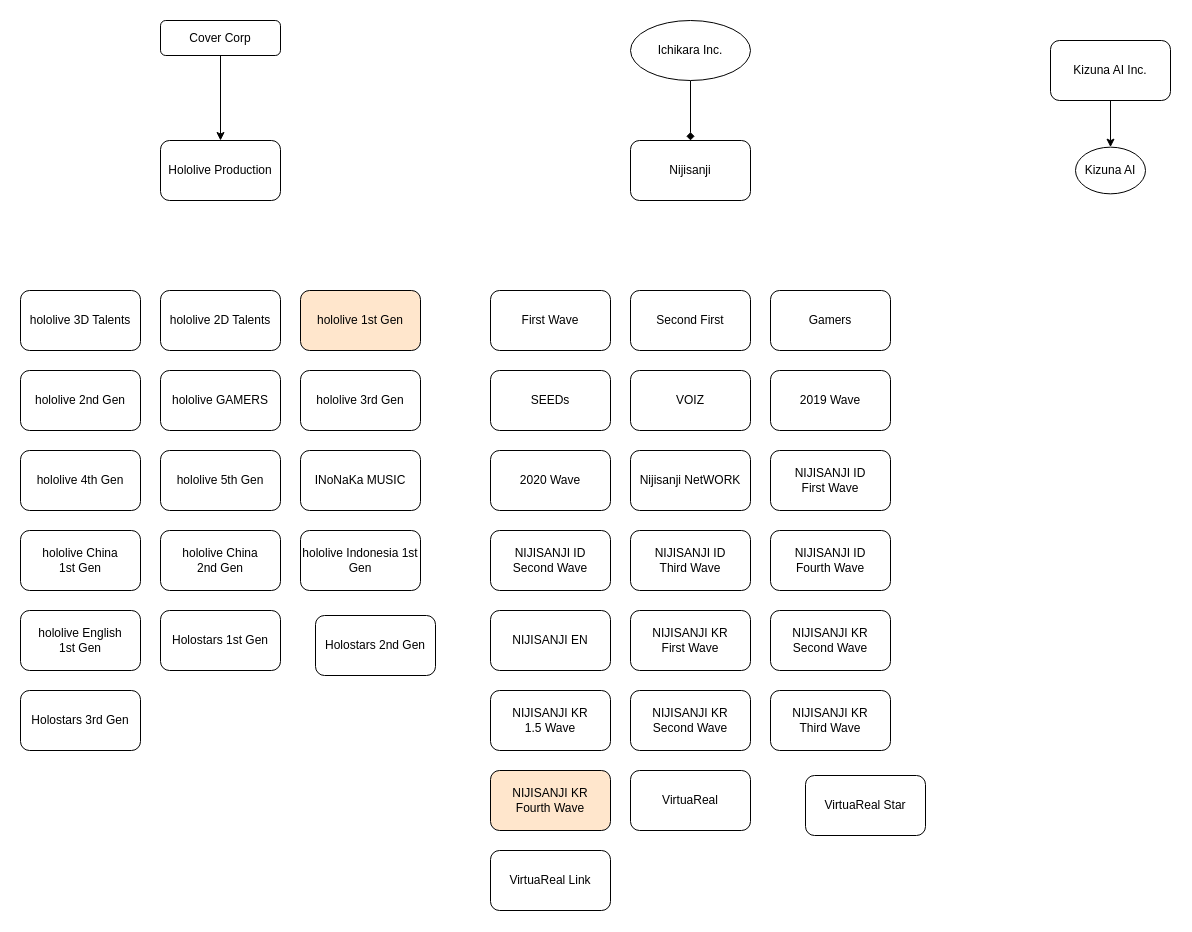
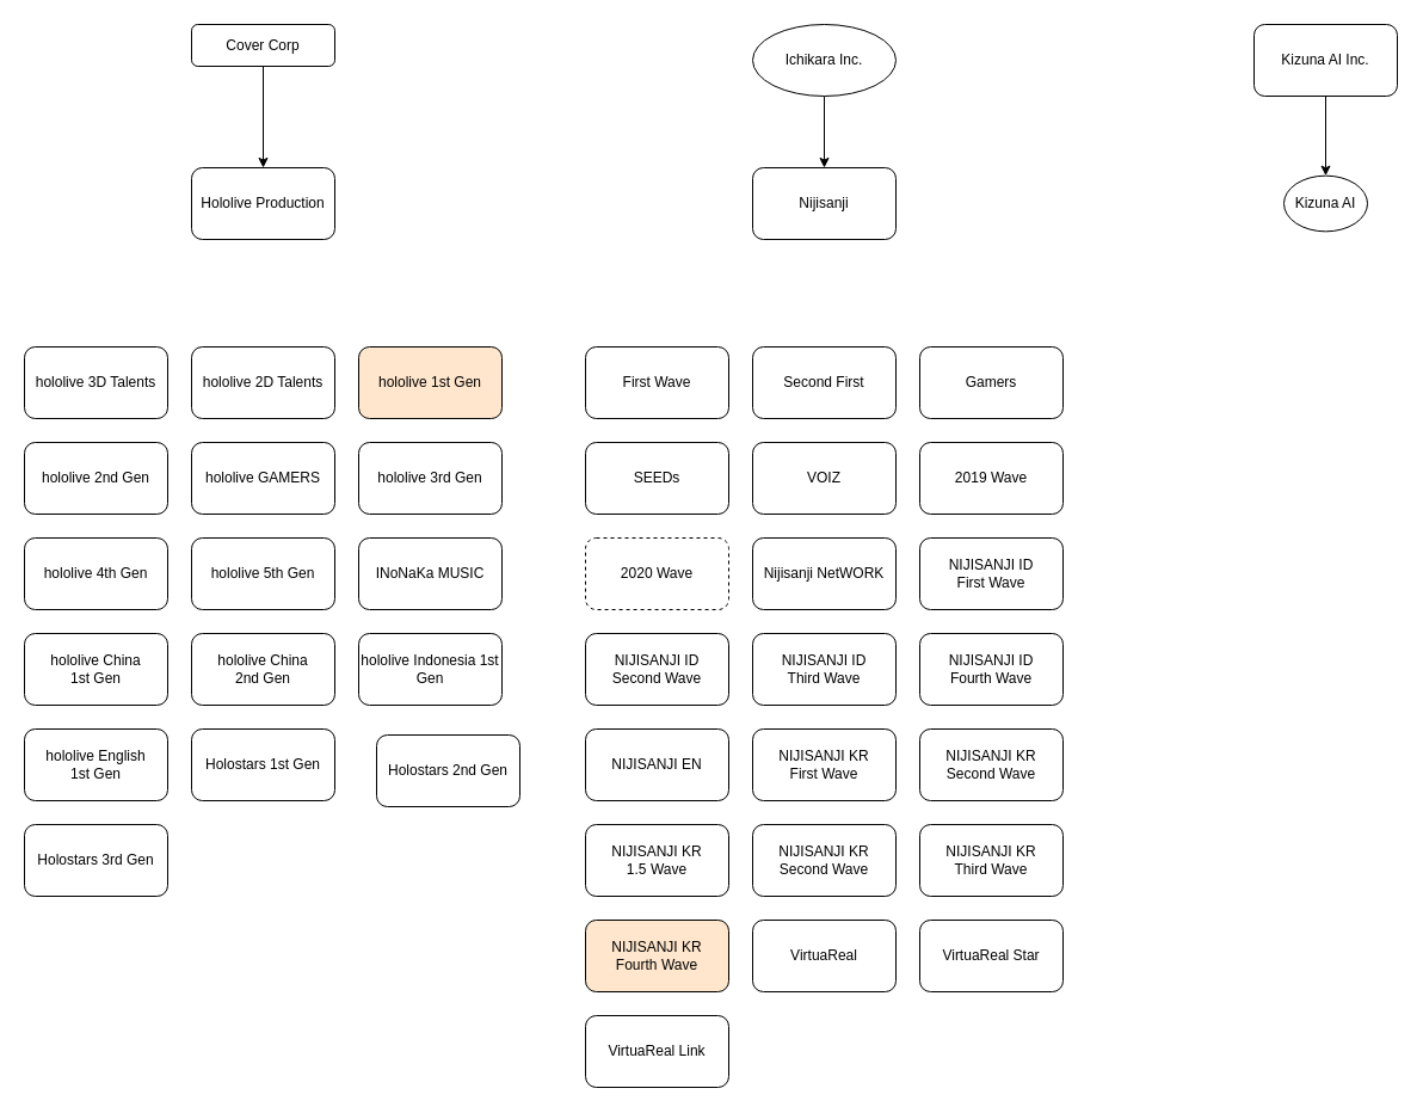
  <mxCell id="0" />
  <mxCell id="1" parent="0" />
  <mxCell id="2" style="edgeStyle=orthogonalEdgeStyle;rounded=0;orthogonalLoop=1;jettySize=auto;html=1;exitX=0.5;exitY=1;exitDx=0;exitDy=0;entryX=0.5;entryY=0;entryDx=0;entryDy=0;" edge="1" parent="1" source="3" target="4"><mxGeometry relative="1" as="geometry" /></mxCell>
  <mxCell id="3" value="&lt;div&gt;Cover Corp&lt;/div&gt;" style="rounded=1;whiteSpace=wrap;html=1;" vertex="1" parent="1"><mxGeometry x="160" y="20" width="120" height="35" as="geometry" /></mxCell>
  <mxCell id="4" value="Hololive Production" style="rounded=1;whiteSpace=wrap;html=1;" vertex="1" parent="1"><mxGeometry x="160" y="140" width="120" height="60" as="geometry" /></mxCell>
- <mxCell id="5" style="edgeStyle=orthogonalEdgeStyle;rounded=0;orthogonalLoop=1;jettySize=auto;html=1;exitX=0.5;exitY=1;exitDx=0;exitDy=0;entryX=0.5;entryY=0;entryDx=0;entryDy=0;endArrow=diamond;" edge="1" parent="1" source="6" target="7"><mxGeometry relative="1" as="geometry" /></mxCell>
+ <mxCell id="5" style="edgeStyle=orthogonalEdgeStyle;rounded=0;orthogonalLoop=1;jettySize=auto;html=1;exitX=0.5;exitY=1;exitDx=0;exitDy=0;entryX=0.5;entryY=0;entryDx=0;entryDy=0;" edge="1" parent="1" source="6" target="7"><mxGeometry relative="1" as="geometry" /></mxCell>
  <mxCell id="6" value="Ichikara Inc." style="ellipse;whiteSpace=wrap;html=1;" vertex="1" parent="1"><mxGeometry x="630" y="20" width="120" height="60" as="geometry" /></mxCell>
  <mxCell id="7" value="Nijisanji" style="rounded=1;whiteSpace=wrap;html=1;" vertex="1" parent="1"><mxGeometry x="630" y="140" width="120" height="60" as="geometry" /></mxCell>
  <mxCell id="8" style="edgeStyle=orthogonalEdgeStyle;rounded=0;orthogonalLoop=1;jettySize=auto;html=1;exitX=0.5;exitY=1;exitDx=0;exitDy=0;" edge="1" parent="1" source="9" target="12"><mxGeometry relative="1" as="geometry" /></mxCell>
- <mxCell id="9" value="Kizuna AI Inc." style="rounded=1;whiteSpace=wrap;html=1;" vertex="1" parent="1"><mxGeometry x="1050" y="40" width="120" height="60" as="geometry" /></mxCell>
+ <mxCell id="9" value="Kizuna AI Inc." style="rounded=1;whiteSpace=wrap;html=1;" vertex="1" parent="1"><mxGeometry x="1050" y="20" width="120" height="60" as="geometry" /></mxCell>
  <mxCell id="10" value="hololive 2D Talents" style="rounded=1;whiteSpace=wrap;html=1;" vertex="1" parent="1"><mxGeometry x="160" y="290" width="120" height="60" as="geometry" /></mxCell>
  <mxCell id="11" value="hololive 1st Gen" style="rounded=1;whiteSpace=wrap;html=1;fillColor=#ffe6cc;" vertex="1" parent="1"><mxGeometry x="300" y="290" width="120" height="60" as="geometry" /></mxCell>
  <mxCell id="12" value="&lt;div&gt;Kizuna AI&lt;/div&gt;" style="ellipse;whiteSpace=wrap;html=1;" vertex="1" parent="1"><mxGeometry x="1075" y="146.66" width="70" height="46.67" as="geometry" /></mxCell>
  <mxCell id="13" value="hololive 3D Talents" style="rounded=1;whiteSpace=wrap;html=1;" vertex="1" parent="1"><mxGeometry x="20" y="290" width="120" height="60" as="geometry" /></mxCell>
  <mxCell id="14" value="hololive 2nd Gen" style="rounded=1;whiteSpace=wrap;html=1;" vertex="1" parent="1"><mxGeometry x="20" y="370" width="120" height="60" as="geometry" /></mxCell>
  <mxCell id="15" value="hololive GAMERS" style="rounded=1;whiteSpace=wrap;html=1;" vertex="1" parent="1"><mxGeometry x="160" y="370" width="120" height="60" as="geometry" /></mxCell>
  <mxCell id="16" value="First Wave" style="rounded=1;whiteSpace=wrap;html=1;" vertex="1" parent="1"><mxGeometry x="490" y="290" width="120" height="60" as="geometry" /></mxCell>
  <mxCell id="17" value="Second First" style="rounded=1;whiteSpace=wrap;html=1;" vertex="1" parent="1"><mxGeometry x="630" y="290" width="120" height="60" as="geometry" /></mxCell>
  <mxCell id="18" value="Gamers" style="rounded=1;whiteSpace=wrap;html=1;" vertex="1" parent="1"><mxGeometry x="770" y="290" width="120" height="60" as="geometry" /></mxCell>
  <mxCell id="19" value="SEEDs" style="rounded=1;whiteSpace=wrap;html=1;" vertex="1" parent="1"><mxGeometry x="490" y="370" width="120" height="60" as="geometry" /></mxCell>
  <mxCell id="20" value="hololive 4th Gen" style="rounded=1;whiteSpace=wrap;html=1;" vertex="1" parent="1"><mxGeometry x="20" y="450" width="120" height="60" as="geometry" /></mxCell>
  <mxCell id="21" value="hololive 3rd Gen" style="rounded=1;whiteSpace=wrap;html=1;" vertex="1" parent="1"><mxGeometry x="300" y="370" width="120" height="60" as="geometry" /></mxCell>
  <mxCell id="22" value="hololive 5th Gen" style="rounded=1;whiteSpace=wrap;html=1;" vertex="1" parent="1"><mxGeometry x="160" y="450" width="120" height="60" as="geometry" /></mxCell>
  <mxCell id="23" value="INoNaKa MUSIC" style="rounded=1;whiteSpace=wrap;html=1;" vertex="1" parent="1"><mxGeometry x="300" y="450" width="120" height="60" as="geometry" /></mxCell>
  <mxCell id="24" value="&lt;div&gt;hololive China &lt;br&gt;&lt;/div&gt;&lt;div&gt;1st Gen&lt;/div&gt;" style="rounded=1;whiteSpace=wrap;html=1;" vertex="1" parent="1"><mxGeometry x="20" y="530" width="120" height="60" as="geometry" /></mxCell>
  <mxCell id="25" value="&lt;div&gt;hololive China &lt;br&gt;&lt;/div&gt;&lt;div&gt;2nd Gen&lt;/div&gt;" style="rounded=1;whiteSpace=wrap;html=1;" vertex="1" parent="1"><mxGeometry x="160" y="530" width="120" height="60" as="geometry" /></mxCell>
  <mxCell id="26" value="hololive Indonesia 1st Gen" style="rounded=1;whiteSpace=wrap;html=1;" vertex="1" parent="1"><mxGeometry x="300" y="530" width="120" height="60" as="geometry" /></mxCell>
  <mxCell id="27" value="&lt;div&gt;hololive English &lt;br&gt;&lt;/div&gt;&lt;div&gt;1st Gen&lt;/div&gt;" style="rounded=1;whiteSpace=wrap;html=1;" vertex="1" parent="1"><mxGeometry x="20" y="610" width="120" height="60" as="geometry" /></mxCell>
  <mxCell id="28" value="Holostars 1st Gen" style="rounded=1;whiteSpace=wrap;html=1;" vertex="1" parent="1"><mxGeometry x="160" y="610" width="120" height="60" as="geometry" /></mxCell>
  <mxCell id="29" value="Holostars 2nd Gen" style="rounded=1;whiteSpace=wrap;html=1;" vertex="1" parent="1"><mxGeometry x="315" y="615" width="120" height="60" as="geometry" /></mxCell>
  <mxCell id="30" value="Holostars 3rd Gen" style="rounded=1;whiteSpace=wrap;html=1;" vertex="1" parent="1"><mxGeometry x="20" y="690" width="120" height="60" as="geometry" /></mxCell>
  <mxCell id="31" value="VOIZ" style="rounded=1;whiteSpace=wrap;html=1;" vertex="1" parent="1"><mxGeometry x="630" y="370" width="120" height="60" as="geometry" /></mxCell>
  <mxCell id="32" value="2019 Wave" style="rounded=1;whiteSpace=wrap;html=1;" vertex="1" parent="1"><mxGeometry x="770" y="370" width="120" height="60" as="geometry" /></mxCell>
- <mxCell id="33" value="2020 Wave" style="rounded=1;whiteSpace=wrap;html=1;" vertex="1" parent="1"><mxGeometry x="490" y="450" width="120" height="60" as="geometry" /></mxCell>
+ <mxCell id="33" value="2020 Wave" style="rounded=1;whiteSpace=wrap;html=1;dashed=1;" vertex="1" parent="1"><mxGeometry x="490" y="450" width="120" height="60" as="geometry" /></mxCell>
  <mxCell id="34" value="Nijisanji NetWORK" style="rounded=1;whiteSpace=wrap;html=1;" vertex="1" parent="1"><mxGeometry x="630" y="450" width="120" height="60" as="geometry" /></mxCell>
  <mxCell id="35" value="&lt;div&gt;NIJISANJI ID &lt;br&gt;&lt;/div&gt;&lt;div&gt;First Wave&lt;/div&gt;" style="rounded=1;whiteSpace=wrap;html=1;" vertex="1" parent="1"><mxGeometry x="770" y="450" width="120" height="60" as="geometry" /></mxCell>
  <mxCell id="36" value="&lt;div&gt;NIJISANJI ID &lt;br&gt;&lt;/div&gt;&lt;div&gt;Second Wave&lt;/div&gt;" style="rounded=1;whiteSpace=wrap;html=1;" vertex="1" parent="1"><mxGeometry x="490" y="530" width="120" height="60" as="geometry" /></mxCell>
  <mxCell id="37" value="&lt;div&gt;NIJISANJI ID &lt;br&gt;&lt;/div&gt;&lt;div&gt;Third Wave&lt;/div&gt;" style="rounded=1;whiteSpace=wrap;html=1;" vertex="1" parent="1"><mxGeometry x="630" y="530" width="120" height="60" as="geometry" /></mxCell>
  <mxCell id="38" value="&lt;div&gt;NIJISANJI ID &lt;br&gt;&lt;/div&gt;&lt;div&gt;Fourth Wave&lt;/div&gt;" style="rounded=1;whiteSpace=wrap;html=1;" vertex="1" parent="1"><mxGeometry x="770" y="530" width="120" height="60" as="geometry" /></mxCell>
  <mxCell id="39" value="NIJISANJI EN" style="rounded=1;whiteSpace=wrap;html=1;" vertex="1" parent="1"><mxGeometry x="490" y="610" width="120" height="60" as="geometry" /></mxCell>
  <mxCell id="40" value="NIJISANJI KR&lt;br&gt;&lt;div&gt;First Wave&lt;/div&gt;" style="rounded=1;whiteSpace=wrap;html=1;" vertex="1" parent="1"><mxGeometry x="630" y="610" width="120" height="60" as="geometry" /></mxCell>
  <mxCell id="41" value="NIJISANJI KR&lt;br&gt;&lt;div&gt;1.5 Wave&lt;br&gt;&lt;/div&gt;" style="rounded=1;whiteSpace=wrap;html=1;" vertex="1" parent="1"><mxGeometry x="490" y="690" width="120" height="60" as="geometry" /></mxCell>
  <mxCell id="42" value="NIJISANJI KR&lt;br&gt;&lt;div&gt;Second Wave&lt;br&gt;&lt;/div&gt;" style="rounded=1;whiteSpace=wrap;html=1;" vertex="1" parent="1"><mxGeometry x="770" y="610" width="120" height="60" as="geometry" /></mxCell>
  <mxCell id="43" value="NIJISANJI KR&lt;br&gt;&lt;div&gt;Second Wave&lt;br&gt;&lt;/div&gt;" style="rounded=1;whiteSpace=wrap;html=1;" vertex="1" parent="1"><mxGeometry x="630" y="690" width="120" height="60" as="geometry" /></mxCell>
  <mxCell id="44" value="NIJISANJI KR&lt;br&gt;&lt;div&gt;Third Wave&lt;br&gt;&lt;/div&gt;" style="rounded=1;whiteSpace=wrap;html=1;" vertex="1" parent="1"><mxGeometry x="770" y="690" width="120" height="60" as="geometry" /></mxCell>
  <mxCell id="45" value="NIJISANJI KR&lt;br&gt;&lt;div&gt;Fourth Wave&lt;br&gt;&lt;/div&gt;" style="rounded=1;whiteSpace=wrap;html=1;fillColor=#ffe6cc;" vertex="1" parent="1"><mxGeometry x="490" y="770" width="120" height="60" as="geometry" /></mxCell>
  <mxCell id="46" value="VirtuaReal" style="rounded=1;whiteSpace=wrap;html=1;" vertex="1" parent="1"><mxGeometry x="630" y="770" width="120" height="60" as="geometry" /></mxCell>
- <mxCell id="47" value="VirtuaReal Star" style="rounded=1;whiteSpace=wrap;html=1;" vertex="1" parent="1"><mxGeometry x="805" y="775" width="120" height="60" as="geometry" /></mxCell>
+ <mxCell id="47" value="VirtuaReal Star" style="rounded=1;whiteSpace=wrap;html=1;" vertex="1" parent="1"><mxGeometry x="770" y="770" width="120" height="60" as="geometry" /></mxCell>
  <mxCell id="48" value="VirtuaReal Link" style="rounded=1;whiteSpace=wrap;html=1;" vertex="1" parent="1"><mxGeometry x="490" y="850" width="120" height="60" as="geometry" /></mxCell>
